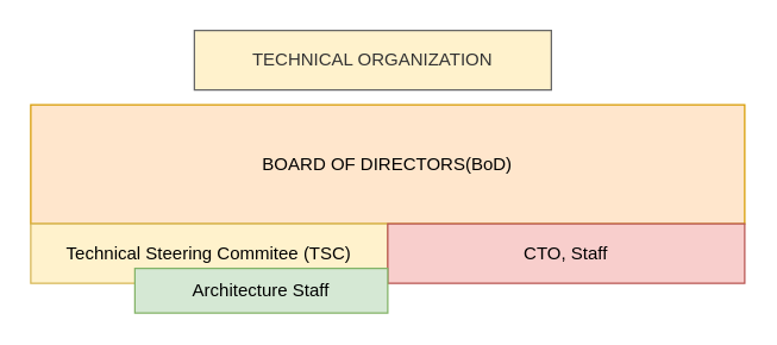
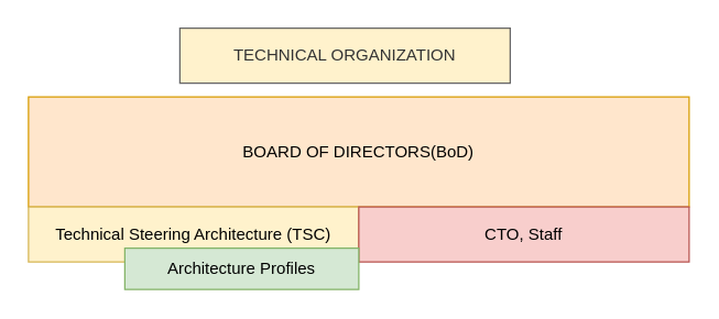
  <mxCell id="0" />
  <mxCell id="1" parent="0" />
  <mxCell id="2" value="&lt;div style=&quot;text-align: justify&quot;&gt;&lt;span&gt;TECHNICAL ORGANIZATION&lt;/span&gt;&lt;/div&gt;" style="rounded=0;whiteSpace=wrap;html=1;fillColor=#fff2cc;fontColor=#333333;strokeColor=#666666;" parent="1" vertex="1"><mxGeometry x="130" y="20" width="240" height="40" as="geometry" /></mxCell>
  <mxCell id="3" value="ΒOARD OF DIRECTORS(BoD)" style="rounded=0;whiteSpace=wrap;html=1;fillColor=#ffe6cc;strokeColor=#d79b00;" parent="1" vertex="1"><mxGeometry x="20" y="70" width="480" height="80" as="geometry" /></mxCell>
- <mxCell id="4" value="Technical Steering Commitee (TSC)" style="rounded=0;whiteSpace=wrap;html=1;fillColor=#fff2cc;strokeColor=#d6b656;" parent="1" vertex="1"><mxGeometry x="20" y="150" width="240" height="40" as="geometry" /></mxCell>
+ <mxCell id="4" value="Technical Steering Architecture (TSC)" style="rounded=0;whiteSpace=wrap;html=1;fillColor=#fff2cc;strokeColor=#d6b656;" parent="1" vertex="1"><mxGeometry x="20" y="150" width="240" height="40" as="geometry" /></mxCell>
  <mxCell id="5" value="CTO, Staff" style="rounded=0;whiteSpace=wrap;html=1;fillColor=#f8cecc;strokeColor=#b85450;" parent="1" vertex="1"><mxGeometry x="260" y="150" width="240" height="40" as="geometry" /></mxCell>
- <mxCell id="6" value="Architecture Staff" style="rounded=0;whiteSpace=wrap;html=1;fillColor=#d5e8d4;strokeColor=#82b366;" parent="1" vertex="1"><mxGeometry x="90" y="180" width="170" height="30" as="geometry" /></mxCell>
+ <mxCell id="6" value="Architecture Profiles" style="rounded=0;whiteSpace=wrap;html=1;fillColor=#d5e8d4;strokeColor=#82b366;" parent="1" vertex="1"><mxGeometry x="90" y="180" width="170" height="30" as="geometry" /></mxCell>
